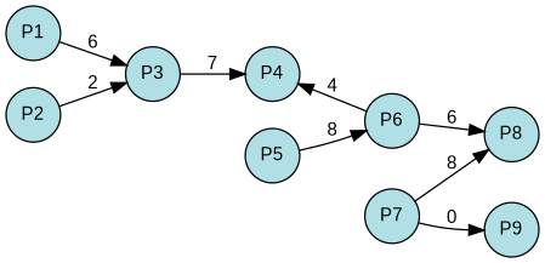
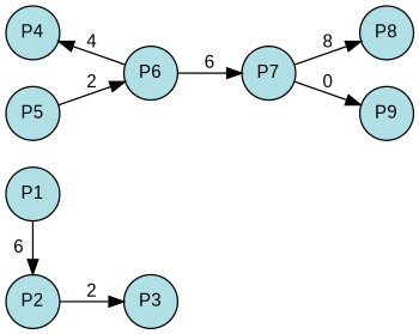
  digraph {
    rankdir=LR
    splines=true
    node [fillcolor=powderblue fixedsize=true fontcolor=black fontname=arial fontsize=12 margin=0 shape=circle style=filled]
    edge [fontcolor=black fontname=arial fontsize=12 margin=0]
    n1 [label=P1 width=0.5]
    n2 [label=P2 width=0.5]
    n3 [label=P3 width=0.5]
    n4 [label=P4 width=0.5]
    n5 [label=P5 width=0.5]
    n6 [label=P6 width=0.5]
    n7 [label=P7 width=0.5]
    n8 [label=P8 width=0.5]
    n9 [label=P9 width=0.5]
    subgraph sub_1 {
      rank=same
      n1
      n2
    }
    subgraph sub_2 {
      rank=same
      n3
    }
    subgraph sub_3 {
      rank=same
      n4
      n5
    }
    subgraph sub_4 {
      rank=same
      n6
    }
    subgraph sub_5 {
      rank=same
      n7
    }
    subgraph sub_6 {
      rank=same
      n8
      n9
    }
-   n1 -> n3 [label=6]
+   n1 -> n2 [label=6]
    n2 -> n3 [label=2]
-   n3 -> n4 [label=7]
-   n5 -> n6 [label=8]
+   n5 -> n6 [label=2]
    n6 -> n4 [label=4]
-   n6 -> n8 [label=6]
+   n6 -> n7 [label=6]
    n7 -> n8 [label=8]
    n7 -> n9 [label=0]
  }
